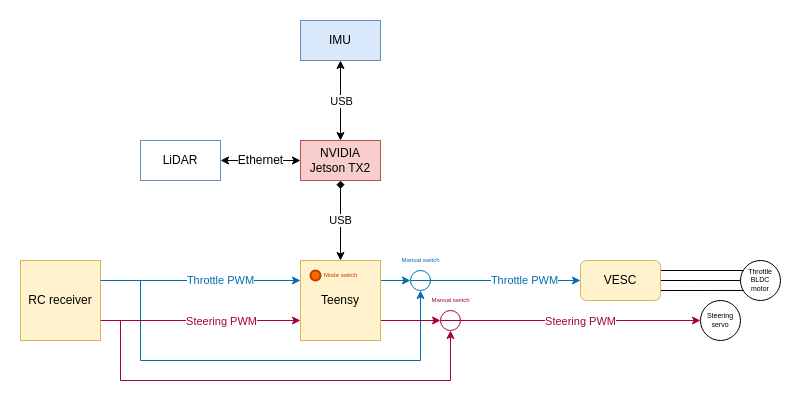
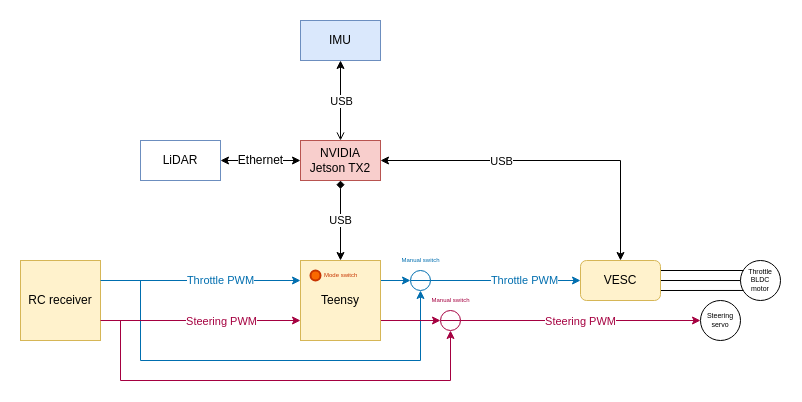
  <mxCell id="0" />
  <mxCell id="1" parent="0" />
  <mxCell id="2" style="edgeStyle=orthogonalEdgeStyle;rounded=0;orthogonalLoop=1;jettySize=auto;html=1;fontSize=12;fontColor=#000000;startArrow=none;startFill=0;endArrow=classic;endFill=1;fillColor=#1ba1e2;strokeColor=#006EAF;exitX=1;exitY=0.25;exitDx=0;exitDy=0;entryX=0.5;entryY=1;entryDx=0;entryDy=0;" parent="1" source="24" target="32" edge="1"><mxGeometry relative="1" as="geometry"><mxPoint x="140" y="300" as="sourcePoint" /><Array as="points"><mxPoint x="140" y="280" /><mxPoint x="140" y="360" /><mxPoint x="420" y="360" /></Array><mxPoint x="410" y="300" as="targetPoint" /></mxGeometry></mxCell>
  <mxCell id="3" value="&lt;font color=&quot;#a50040&quot;&gt;Manual switch&lt;/font&gt;" style="text;html=1;resizable=0;autosize=1;align=center;verticalAlign=middle;points=[];fillColor=none;strokeColor=none;rounded=0;fontSize=6;fontColor=#000000;" parent="1" vertex="1"><mxGeometry x="420" y="290" width="60" height="20" as="geometry" /></mxCell>
+ <mxCell id="4" style="edgeStyle=orthogonalEdgeStyle;rounded=0;orthogonalLoop=1;jettySize=auto;html=1;entryX=0.5;entryY=0;entryDx=0;entryDy=0;startArrow=classic;startFill=1;" parent="1" source="6" target="17" edge="1"><mxGeometry relative="1" as="geometry" /></mxCell>
+ <mxCell id="5" value="USB" style="edgeLabel;html=1;align=center;verticalAlign=middle;resizable=0;points=[];" parent="4" vertex="1" connectable="0"><mxGeometry x="0.076" relative="1" as="geometry"><mxPoint x="-63" as="offset" /></mxGeometry></mxCell>
  <mxCell id="6" value="NVIDIA Jetson TX2" style="rounded=0;whiteSpace=wrap;html=1;fillColor=#f8cecc;strokeColor=#b85450;" parent="1" vertex="1"><mxGeometry x="300" y="140" width="80" height="40" as="geometry" /></mxCell>
  <mxCell id="7" value="USB" style="edgeStyle=orthogonalEdgeStyle;rounded=0;orthogonalLoop=1;jettySize=auto;html=1;entryX=0.5;entryY=1;entryDx=0;entryDy=0;startArrow=classic;startFill=1;endArrow=diamond;" parent="1" source="13" target="6" edge="1"><mxGeometry relative="1" as="geometry" /></mxCell>
  <mxCell id="8" value="&lt;font color=&quot;#006eaf&quot;&gt;Throttle PWM&lt;/font&gt;" style="edgeStyle=orthogonalEdgeStyle;rounded=0;orthogonalLoop=1;jettySize=auto;html=1;entryX=0;entryY=0.5;entryDx=0;entryDy=0;startArrow=none;startFill=0;fillColor=#1ba1e2;strokeColor=#006EAF;exitX=1;exitY=0.5;exitDx=0;exitDy=0;" parent="1" source="32" target="17" edge="1"><mxGeometry x="0.25" relative="1" as="geometry"><mxPoint x="430" y="280" as="sourcePoint" /><Array as="points" /><mxPoint as="offset" /></mxGeometry></mxCell>
  <mxCell id="9" style="edgeStyle=orthogonalEdgeStyle;rounded=0;orthogonalLoop=1;jettySize=auto;html=1;startArrow=none;startFill=0;fillColor=#d80073;strokeColor=#A50040;entryX=0;entryY=0.5;entryDx=0;entryDy=0;exitX=1;exitY=0.5;exitDx=0;exitDy=0;" parent="1" source="33" target="27" edge="1"><mxGeometry relative="1" as="geometry"><mxPoint x="470" y="330" as="sourcePoint" /><mxPoint x="560" y="380" as="targetPoint" /></mxGeometry></mxCell>
  <mxCell id="10" value="&lt;font color=&quot;#a50040&quot;&gt;Steering PWM&lt;/font&gt;" style="edgeLabel;html=1;align=center;verticalAlign=middle;resizable=0;points=[];labelBackgroundColor=default;" parent="9" vertex="1" connectable="0"><mxGeometry x="-0.008" relative="1" as="geometry"><mxPoint as="offset" /></mxGeometry></mxCell>
  <mxCell id="11" style="edgeStyle=orthogonalEdgeStyle;rounded=0;orthogonalLoop=1;jettySize=auto;html=1;exitX=1;exitY=0.25;exitDx=0;exitDy=0;entryX=0;entryY=0.5;entryDx=0;entryDy=0;fontColor=#A50040;startArrow=none;startFill=0;fillColor=#1ba1e2;strokeColor=#006EAF;" parent="1" source="13" target="32" edge="1"><mxGeometry relative="1" as="geometry"><mxPoint x="410" y="280" as="targetPoint" /></mxGeometry></mxCell>
  <mxCell id="12" style="edgeStyle=orthogonalEdgeStyle;rounded=0;orthogonalLoop=1;jettySize=auto;html=1;exitX=1;exitY=0.75;exitDx=0;exitDy=0;entryX=0;entryY=0.5;entryDx=0;entryDy=0;fontColor=#A50040;startArrow=none;startFill=0;fillColor=#d80073;strokeColor=#A50040;" parent="1" source="13" target="33" edge="1"><mxGeometry relative="1" as="geometry"><mxPoint x="440" y="320" as="targetPoint" /></mxGeometry></mxCell>
  <mxCell id="13" value="Teensy" style="rounded=0;whiteSpace=wrap;html=1;fillColor=#fff2cc;strokeColor=#d6b656;" parent="1" vertex="1"><mxGeometry x="300" y="260" width="80" height="80" as="geometry" /></mxCell>
  <mxCell id="14" style="edgeStyle=orthogonalEdgeStyle;rounded=0;orthogonalLoop=1;jettySize=auto;html=1;exitX=1;exitY=0.25;exitDx=0;exitDy=0;fontSize=8;fontColor=#000000;startArrow=none;startFill=0;endArrow=none;endFill=0;entryX=0.5;entryY=0.25;entryDx=0;entryDy=0;entryPerimeter=0;" parent="1" source="17" target="26" edge="1"><mxGeometry relative="1" as="geometry"><mxPoint x="770" y="270" as="targetPoint" /></mxGeometry></mxCell>
  <mxCell id="15" style="edgeStyle=orthogonalEdgeStyle;rounded=0;orthogonalLoop=1;jettySize=auto;html=1;exitX=1;exitY=0.5;exitDx=0;exitDy=0;entryX=0.5;entryY=0.501;entryDx=0;entryDy=0;entryPerimeter=0;fontSize=8;fontColor=#000000;startArrow=none;startFill=0;endArrow=none;endFill=0;" parent="1" source="17" target="26" edge="1"><mxGeometry relative="1" as="geometry" /></mxCell>
  <mxCell id="16" style="edgeStyle=orthogonalEdgeStyle;rounded=0;orthogonalLoop=1;jettySize=auto;html=1;exitX=1;exitY=0.75;exitDx=0;exitDy=0;entryX=0.5;entryY=0.749;entryDx=0;entryDy=0;entryPerimeter=0;fontSize=8;fontColor=#000000;startArrow=none;startFill=0;endArrow=none;endFill=0;" parent="1" source="17" target="26" edge="1"><mxGeometry relative="1" as="geometry" /></mxCell>
  <mxCell id="17" value="VESC" style="whiteSpace=wrap;html=1;fillColor=#fff2cc;strokeColor=#d6b656;rounded=1;" parent="1" vertex="1"><mxGeometry x="580" y="260" width="80" height="40" as="geometry" /></mxCell>
- <mxCell id="18" style="edgeStyle=orthogonalEdgeStyle;rounded=0;orthogonalLoop=1;jettySize=auto;html=1;entryX=0.5;entryY=0;entryDx=0;entryDy=0;startArrow=classic;startFill=1;" parent="1" source="20" target="6" edge="1"><mxGeometry relative="1" as="geometry" /></mxCell>
+ <mxCell id="18" style="edgeStyle=orthogonalEdgeStyle;rounded=0;orthogonalLoop=1;jettySize=auto;html=1;entryX=0.5;entryY=0;entryDx=0;entryDy=0;startArrow=classic;startFill=1;endArrow=open;" parent="1" source="20" target="6" edge="1"><mxGeometry relative="1" as="geometry" /></mxCell>
  <mxCell id="19" value="USB" style="edgeLabel;html=1;align=center;verticalAlign=middle;resizable=0;points=[];" parent="18" vertex="1" connectable="0"><mxGeometry x="-0.224" y="-1" relative="1" as="geometry"><mxPoint x="1" y="9" as="offset" /></mxGeometry></mxCell>
  <mxCell id="20" value="IMU" style="rounded=0;whiteSpace=wrap;html=1;fillColor=#dae8fc;strokeColor=#6c8ebf;" parent="1" vertex="1"><mxGeometry x="300" y="20" width="80" height="40" as="geometry" /></mxCell>
  <mxCell id="21" value="&lt;font style=&quot;font-size: 12px;&quot;&gt;Ethernet&lt;/font&gt;" style="edgeStyle=orthogonalEdgeStyle;rounded=0;orthogonalLoop=1;jettySize=auto;html=1;entryX=0;entryY=0.5;entryDx=0;entryDy=0;fontSize=8;fontColor=#000000;startArrow=classic;startFill=1;endArrow=classic;endFill=1;" parent="1" source="22" target="6" edge="1"><mxGeometry relative="1" as="geometry"><mxPoint as="offset" /></mxGeometry></mxCell>
  <mxCell id="22" value="LiDAR" style="rounded=0;whiteSpace=wrap;html=1;fillColor=#ffffff;strokeColor=#6c8ebf;" parent="1" vertex="1"><mxGeometry x="140" y="140" width="80" height="40" as="geometry" /></mxCell>
  <mxCell id="23" style="edgeStyle=orthogonalEdgeStyle;rounded=0;orthogonalLoop=1;jettySize=auto;html=1;exitX=1;exitY=0.75;exitDx=0;exitDy=0;fontSize=12;fontColor=#000000;startArrow=none;startFill=0;endArrow=classic;endFill=1;fillColor=#d80073;strokeColor=#A50040;entryX=0.5;entryY=1;entryDx=0;entryDy=0;" parent="1" source="24" target="33" edge="1"><mxGeometry relative="1" as="geometry"><mxPoint x="450" y="340" as="targetPoint" /><Array as="points"><mxPoint x="120" y="320" /><mxPoint x="120" y="380" /><mxPoint x="450" y="380" /></Array></mxGeometry></mxCell>
  <mxCell id="24" value="RC receiver" style="rounded=0;whiteSpace=wrap;html=1;fillColor=#fff2cc;strokeColor=#d6b656;" parent="1" vertex="1"><mxGeometry x="20" y="260" width="80" height="80" as="geometry" /></mxCell>
  <mxCell id="25" value="&lt;font color=&quot;#006eaf&quot;&gt;Manual switch&lt;/font&gt;" style="text;html=1;resizable=0;autosize=1;align=center;verticalAlign=middle;points=[];fillColor=none;strokeColor=none;rounded=0;fontSize=6;fontColor=#000000;" parent="1" vertex="1"><mxGeometry x="390" y="250" width="60" height="20" as="geometry" /></mxCell>
  <mxCell id="26" value="&lt;font color=&quot;#000000&quot; style=&quot;font-size: 7px;&quot;&gt;Throttle&lt;br&gt;BLDC&lt;br&gt;motor&lt;/font&gt;" style="ellipse;whiteSpace=wrap;html=1;aspect=fixed;fontSize=6;fontColor=#006EAF;fillColor=#FFFFFF;" parent="1" vertex="1"><mxGeometry x="740" y="260" width="40" height="40" as="geometry" /></mxCell>
  <mxCell id="27" value="&lt;font color=&quot;#000000&quot; style=&quot;font-size: 7px;&quot;&gt;&lt;font style=&quot;font-size: 7px;&quot;&gt;Steering&lt;br&gt;&lt;/font&gt;servo&lt;/font&gt;" style="ellipse;whiteSpace=wrap;html=1;aspect=fixed;fontSize=6;fontColor=#006EAF;fillColor=default;" parent="1" vertex="1"><mxGeometry x="700" y="300" width="40" height="40" as="geometry" /></mxCell>
  <mxCell id="28" value="&lt;font color=&quot;#006eaf&quot;&gt;Throttle PWM&lt;/font&gt;" style="edgeStyle=orthogonalEdgeStyle;rounded=0;orthogonalLoop=1;jettySize=auto;html=1;startArrow=none;startFill=0;fillColor=#1ba1e2;strokeColor=#006EAF;entryX=0;entryY=0.25;entryDx=0;entryDy=0;exitX=1;exitY=0.25;exitDx=0;exitDy=0;" parent="1" source="24" target="13" edge="1"><mxGeometry x="0.2" relative="1" as="geometry"><mxPoint x="140" y="280" as="sourcePoint" /><mxPoint x="270" y="220" as="targetPoint" /><Array as="points" /><mxPoint as="offset" /></mxGeometry></mxCell>
  <mxCell id="29" style="edgeStyle=orthogonalEdgeStyle;rounded=0;orthogonalLoop=1;jettySize=auto;html=1;startArrow=none;startFill=0;fillColor=#d80073;strokeColor=#A50040;entryX=0;entryY=0.75;entryDx=0;entryDy=0;exitX=1;exitY=0.75;exitDx=0;exitDy=0;" parent="1" source="24" target="13" edge="1"><mxGeometry relative="1" as="geometry"><mxPoint x="180" y="320" as="sourcePoint" /><mxPoint x="280" y="310" as="targetPoint" /></mxGeometry></mxCell>
  <mxCell id="30" value="&lt;font color=&quot;#a50040&quot;&gt;Steering PWM&lt;/font&gt;" style="edgeLabel;html=1;align=center;verticalAlign=middle;resizable=0;points=[];" parent="29" vertex="1" connectable="0"><mxGeometry x="-0.008" relative="1" as="geometry"><mxPoint x="21" as="offset" /></mxGeometry></mxCell>
  <mxCell id="31" value="&lt;font color=&quot;#c73500&quot; style=&quot;font-size: 6px;&quot;&gt;Mode switch&lt;/font&gt;" style="strokeWidth=2;shape=mxgraph.flowchart.start_2;fontSize=12;fontColor=#000000;fillColor=#fa6800;strokeColor=#C73500;labelPosition=right;verticalLabelPosition=middle;align=left;verticalAlign=middle;html=1;spacingLeft=2;spacingBottom=5;" parent="1" vertex="1"><mxGeometry x="310" y="270" width="10" height="10" as="geometry" /></mxCell>
  <mxCell id="32" value="" style="shape=lineEllipse;perimeter=ellipsePerimeter;whiteSpace=wrap;html=1;backgroundOutline=1;fillColor=none;fontColor=#ffffff;strokeColor=#006EAF;" vertex="1" parent="1"><mxGeometry x="410" y="270" width="20" height="20" as="geometry" /></mxCell>
  <mxCell id="33" value="" style="shape=lineEllipse;perimeter=ellipsePerimeter;whiteSpace=wrap;html=1;backgroundOutline=1;fillColor=none;fontColor=#ffffff;strokeColor=#A50040;" vertex="1" parent="1"><mxGeometry x="440" y="310" width="20" height="20" as="geometry" /></mxCell>
